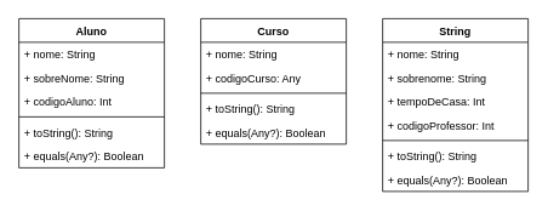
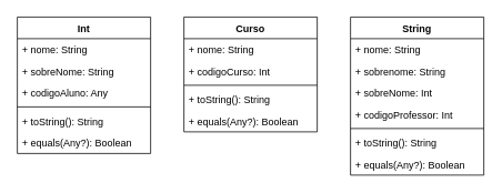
  <mxCell id="0" />
  <mxCell id="1" parent="0" />
- <mxCell id="2" value="Aluno" style="swimlane;fontStyle=1;align=center;verticalAlign=top;childLayout=stackLayout;horizontal=1;startSize=26;horizontalStack=0;resizeParent=1;resizeParentMax=0;resizeLast=0;collapsible=1;marginBottom=0;" parent="1" vertex="1"><mxGeometry x="20" y="20" width="160" height="164" as="geometry" /></mxCell>
+ <mxCell id="2" value="Int" style="swimlane;fontStyle=1;align=center;verticalAlign=top;childLayout=stackLayout;horizontal=1;startSize=26;horizontalStack=0;resizeParent=1;resizeParentMax=0;resizeLast=0;collapsible=1;marginBottom=0;" parent="1" vertex="1"><mxGeometry x="20" y="20" width="160" height="164" as="geometry" /></mxCell>
  <mxCell id="3" value="+ nome: String" style="text;strokeColor=none;fillColor=none;align=left;verticalAlign=top;spacingLeft=4;spacingRight=4;overflow=hidden;rotatable=0;points=[[0,0.5],[1,0.5]];portConstraint=eastwest;" parent="2" vertex="1"><mxGeometry y="26" width="160" height="26" as="geometry" /></mxCell>
  <mxCell id="4" value="+ sobreNome: String" style="text;strokeColor=none;fillColor=none;align=left;verticalAlign=top;spacingLeft=4;spacingRight=4;overflow=hidden;rotatable=0;points=[[0,0.5],[1,0.5]];portConstraint=eastwest;" parent="2" vertex="1"><mxGeometry y="52" width="160" height="26" as="geometry" /></mxCell>
- <mxCell id="5" value="+ codigoAluno: Int" style="text;strokeColor=none;fillColor=none;align=left;verticalAlign=top;spacingLeft=4;spacingRight=4;overflow=hidden;rotatable=0;points=[[0,0.5],[1,0.5]];portConstraint=eastwest;" parent="2" vertex="1"><mxGeometry y="78" width="160" height="26" as="geometry" /></mxCell>
+ <mxCell id="5" value="+ codigoAluno: Any" style="text;strokeColor=none;fillColor=none;align=left;verticalAlign=top;spacingLeft=4;spacingRight=4;overflow=hidden;rotatable=0;points=[[0,0.5],[1,0.5]];portConstraint=eastwest;" parent="2" vertex="1"><mxGeometry y="78" width="160" height="26" as="geometry" /></mxCell>
  <mxCell id="6" value="" style="line;strokeWidth=1;fillColor=none;align=left;verticalAlign=middle;spacingTop=-1;spacingLeft=3;spacingRight=3;rotatable=0;labelPosition=right;points=[];portConstraint=eastwest;" parent="2" vertex="1"><mxGeometry y="104" width="160" height="8" as="geometry" /></mxCell>
  <mxCell id="7" value="+ toString(): String" style="text;strokeColor=none;fillColor=none;align=left;verticalAlign=top;spacingLeft=4;spacingRight=4;overflow=hidden;rotatable=0;points=[[0,0.5],[1,0.5]];portConstraint=eastwest;" parent="2" vertex="1"><mxGeometry y="112" width="160" height="26" as="geometry" /></mxCell>
  <mxCell id="8" value="+ equals(Any?): Boolean" style="text;strokeColor=none;fillColor=none;align=left;verticalAlign=top;spacingLeft=4;spacingRight=4;overflow=hidden;rotatable=0;points=[[0,0.5],[1,0.5]];portConstraint=eastwest;" parent="2" vertex="1"><mxGeometry y="138" width="160" height="26" as="geometry" /></mxCell>
  <mxCell id="9" value="Curso" style="swimlane;fontStyle=1;align=center;verticalAlign=top;childLayout=stackLayout;horizontal=1;startSize=26;horizontalStack=0;resizeParent=1;resizeParentMax=0;resizeLast=0;collapsible=1;marginBottom=0;" parent="1" vertex="1"><mxGeometry x="220" y="20" width="160" height="138" as="geometry" /></mxCell>
  <mxCell id="10" value="+ nome: String" style="text;strokeColor=none;fillColor=none;align=left;verticalAlign=top;spacingLeft=4;spacingRight=4;overflow=hidden;rotatable=0;points=[[0,0.5],[1,0.5]];portConstraint=eastwest;" parent="9" vertex="1"><mxGeometry y="26" width="160" height="26" as="geometry" /></mxCell>
- <mxCell id="11" value="+ codigoCurso: Any" style="text;strokeColor=none;fillColor=none;align=left;verticalAlign=top;spacingLeft=4;spacingRight=4;overflow=hidden;rotatable=0;points=[[0,0.5],[1,0.5]];portConstraint=eastwest;" parent="9" vertex="1"><mxGeometry y="52" width="160" height="26" as="geometry" /></mxCell>
+ <mxCell id="11" value="+ codigoCurso: Int" style="text;strokeColor=none;fillColor=none;align=left;verticalAlign=top;spacingLeft=4;spacingRight=4;overflow=hidden;rotatable=0;points=[[0,0.5],[1,0.5]];portConstraint=eastwest;" parent="9" vertex="1"><mxGeometry y="52" width="160" height="26" as="geometry" /></mxCell>
  <mxCell id="12" value="" style="line;strokeWidth=1;fillColor=none;align=left;verticalAlign=middle;spacingTop=-1;spacingLeft=3;spacingRight=3;rotatable=0;labelPosition=right;points=[];portConstraint=eastwest;" parent="9" vertex="1"><mxGeometry y="78" width="160" height="8" as="geometry" /></mxCell>
  <mxCell id="13" value="+ toString(): String" style="text;strokeColor=none;fillColor=none;align=left;verticalAlign=top;spacingLeft=4;spacingRight=4;overflow=hidden;rotatable=0;points=[[0,0.5],[1,0.5]];portConstraint=eastwest;" parent="9" vertex="1"><mxGeometry y="86" width="160" height="26" as="geometry" /></mxCell>
  <mxCell id="14" value="+ equals(Any?): Boolean" style="text;strokeColor=none;fillColor=none;align=left;verticalAlign=top;spacingLeft=4;spacingRight=4;overflow=hidden;rotatable=0;points=[[0,0.5],[1,0.5]];portConstraint=eastwest;" parent="9" vertex="1"><mxGeometry y="112" width="160" height="26" as="geometry" /></mxCell>
  <mxCell id="15" value="String" style="swimlane;fontStyle=1;align=center;verticalAlign=top;childLayout=stackLayout;horizontal=1;startSize=26;horizontalStack=0;resizeParent=1;resizeParentMax=0;resizeLast=0;collapsible=1;marginBottom=0;" vertex="1" parent="1"><mxGeometry x="420" y="20" width="160" height="190" as="geometry" /></mxCell>
  <mxCell id="16" value="+ nome: String" style="text;strokeColor=none;fillColor=none;align=left;verticalAlign=top;spacingLeft=4;spacingRight=4;overflow=hidden;rotatable=0;points=[[0,0.5],[1,0.5]];portConstraint=eastwest;" vertex="1" parent="15"><mxGeometry y="26" width="160" height="26" as="geometry" /></mxCell>
  <mxCell id="17" value="+ sobrenome: String" style="text;strokeColor=none;fillColor=none;align=left;verticalAlign=top;spacingLeft=4;spacingRight=4;overflow=hidden;rotatable=0;points=[[0,0.5],[1,0.5]];portConstraint=eastwest;" vertex="1" parent="15"><mxGeometry y="52" width="160" height="26" as="geometry" /></mxCell>
- <mxCell id="18" value="+ tempoDeCasa: Int" style="text;strokeColor=none;fillColor=none;align=left;verticalAlign=top;spacingLeft=4;spacingRight=4;overflow=hidden;rotatable=0;points=[[0,0.5],[1,0.5]];portConstraint=eastwest;" vertex="1" parent="15"><mxGeometry y="78" width="160" height="26" as="geometry" /></mxCell>
+ <mxCell id="18" value="+ sobreNome: Int" style="text;strokeColor=none;fillColor=none;align=left;verticalAlign=top;spacingLeft=4;spacingRight=4;overflow=hidden;rotatable=0;points=[[0,0.5],[1,0.5]];portConstraint=eastwest;" vertex="1" parent="15"><mxGeometry y="78" width="160" height="26" as="geometry" /></mxCell>
  <mxCell id="19" value="+ codigoProfessor: Int" style="text;strokeColor=none;fillColor=none;align=left;verticalAlign=top;spacingLeft=4;spacingRight=4;overflow=hidden;rotatable=0;points=[[0,0.5],[1,0.5]];portConstraint=eastwest;" vertex="1" parent="15"><mxGeometry y="104" width="160" height="26" as="geometry" /></mxCell>
  <mxCell id="20" value="" style="line;strokeWidth=1;fillColor=none;align=left;verticalAlign=middle;spacingTop=-1;spacingLeft=3;spacingRight=3;rotatable=0;labelPosition=right;points=[];portConstraint=eastwest;" vertex="1" parent="15"><mxGeometry y="130" width="160" height="8" as="geometry" /></mxCell>
  <mxCell id="21" value="+ toString(): String" style="text;strokeColor=none;fillColor=none;align=left;verticalAlign=top;spacingLeft=4;spacingRight=4;overflow=hidden;rotatable=0;points=[[0,0.5],[1,0.5]];portConstraint=eastwest;" vertex="1" parent="15"><mxGeometry y="138" width="160" height="26" as="geometry" /></mxCell>
  <mxCell id="22" value="+ equals(Any?): Boolean" style="text;strokeColor=none;fillColor=none;align=left;verticalAlign=top;spacingLeft=4;spacingRight=4;overflow=hidden;rotatable=0;points=[[0,0.5],[1,0.5]];portConstraint=eastwest;" vertex="1" parent="15"><mxGeometry y="164" width="160" height="26" as="geometry" /></mxCell>
